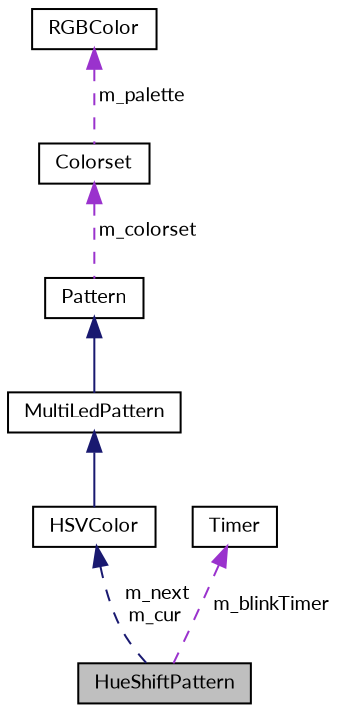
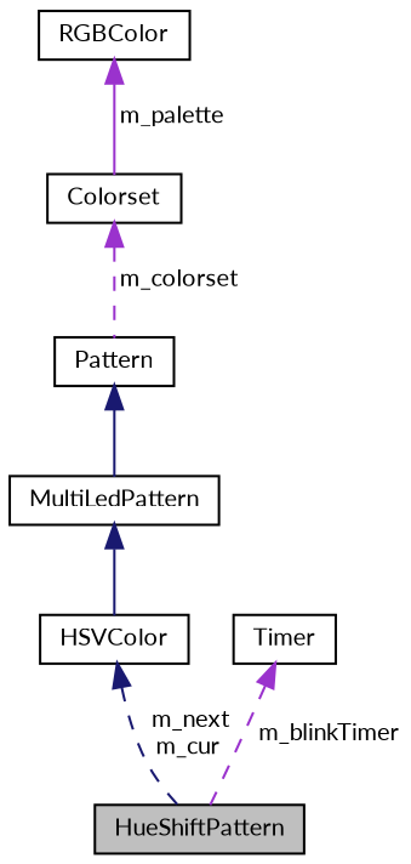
  digraph {
    fontname=Lato
    node [color=black fontname=Lato fontsize=10 shape=record]
    edge [color=midnightblue dir=back fontname=Lato fontsize=10 labelfontname=Helvetica labelfontsize=10 style=dashed]
    n1 [fillcolor=grey75 fontcolor=black height=0.2 label=HueShiftPattern style=filled width=0.4]
    n2 [height=0.2 label=MultiLedPattern width=0.4]
    n3 [height=0.2 label=HSVColor width=0.4]
    n4 [height=0.2 label=Pattern width=0.4]
    n5 [height=0.2 label=Colorset width=0.4]
    n6 [height=0.2 label=RGBColor width=0.4]
    n7 [height=0.2 label=Timer width=0.4]
    n2 -> n3 [style=solid]
    n3 -> n1 [label=" m_next\nm_cur"]
    n4 -> n2 [style=solid]
    n5 -> n4 [color=darkorchid3 label=" m_colorset"]
-   n6 -> n5 [color=darkorchid3 label=" m_palette"]
+   n6 -> n5 [color=darkorchid3 label=" m_palette" style=solid]
    n7 -> n1 [color=darkorchid3 label=" m_blinkTimer"]
  }
